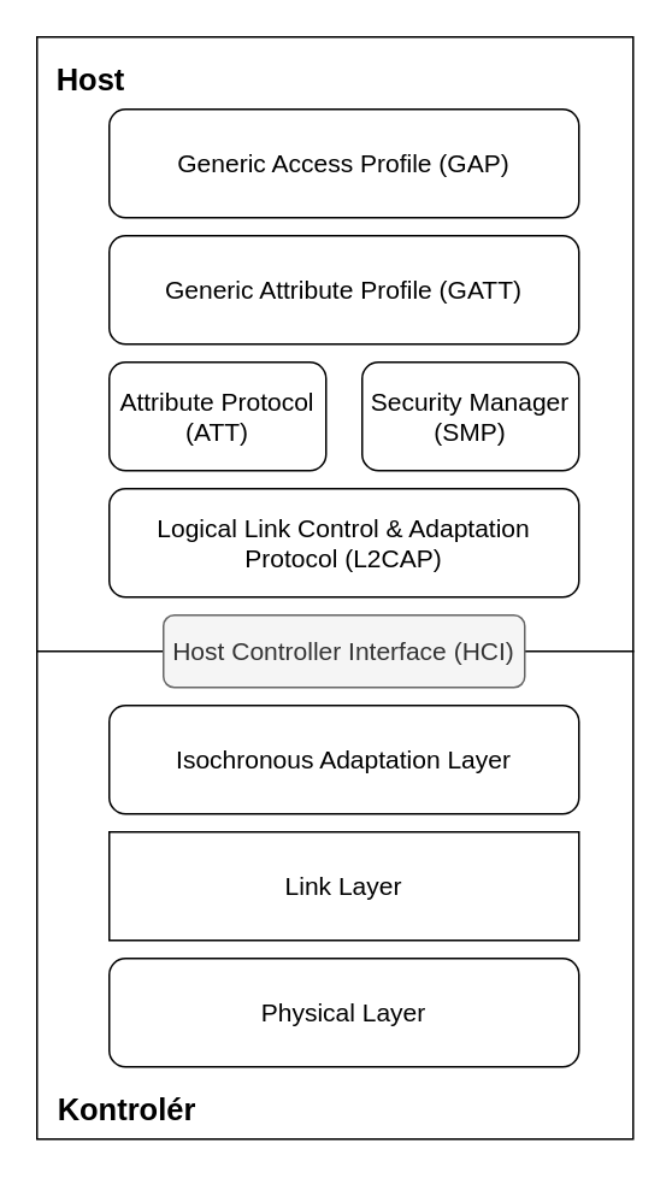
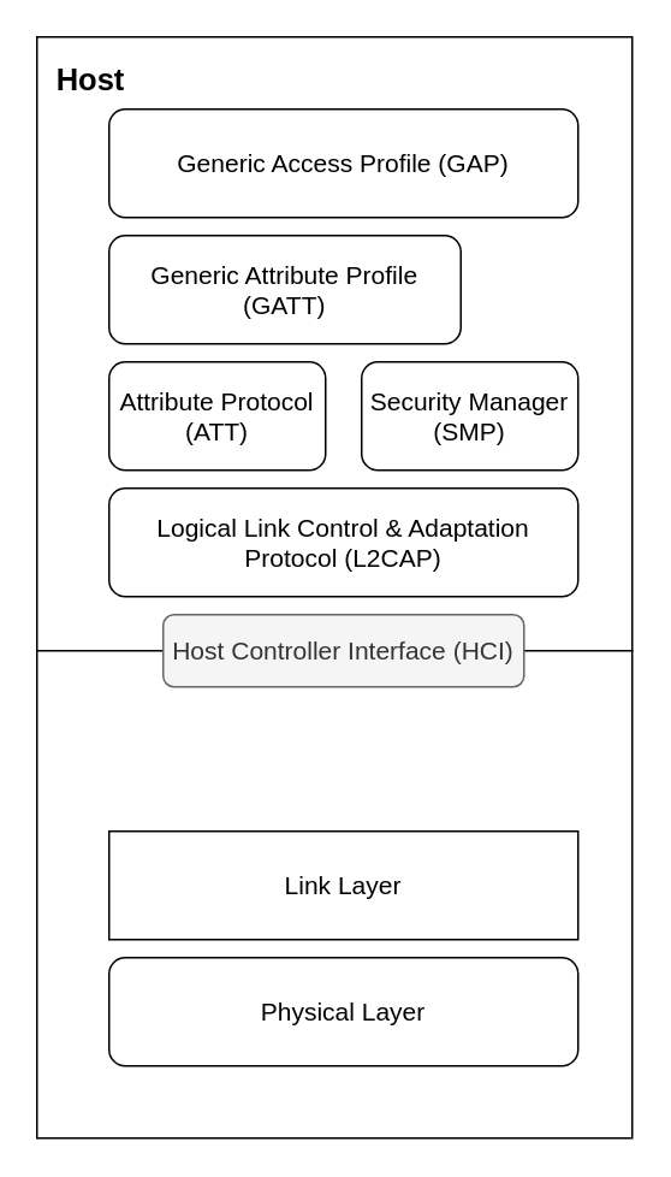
  <mxCell id="0" />
  <mxCell id="1" parent="0" />
  <mxCell id="2" value="" style="rounded=0;whiteSpace=wrap;html=1;" vertex="1" parent="1"><mxGeometry x="20" y="20" width="330" height="340" as="geometry" /></mxCell>
  <mxCell id="3" value="" style="rounded=0;whiteSpace=wrap;html=1;" vertex="1" parent="1"><mxGeometry x="20" y="360" width="330" height="270" as="geometry" /></mxCell>
  <mxCell id="4" value="&lt;font style=&quot;font-size: 14px;&quot;&gt;Generic Access Profile (GAP)&lt;/font&gt;" style="rounded=1;whiteSpace=wrap;html=1;" vertex="1" parent="1"><mxGeometry x="60" y="60" width="260" height="60" as="geometry" /></mxCell>
- <mxCell id="5" value="&lt;font style=&quot;font-size: 14px;&quot;&gt;Generic Attribute Profile (GATT)&lt;/font&gt;" style="rounded=1;whiteSpace=wrap;html=1;" vertex="1" parent="1"><mxGeometry x="60" y="130" width="260" height="60" as="geometry" /></mxCell>
+ <mxCell id="5" value="&lt;font style=&quot;font-size: 14px;&quot;&gt;Generic Attribute Profile (GATT)&lt;/font&gt;" style="rounded=1;whiteSpace=wrap;html=1;" vertex="1" parent="1"><mxGeometry x="60" y="130" width="195" height="60" as="geometry" /></mxCell>
  <mxCell id="6" value="&lt;font style=&quot;font-size: 14px;&quot;&gt;Attribute Protocol (ATT)&lt;/font&gt;" style="rounded=1;whiteSpace=wrap;html=1;" vertex="1" parent="1"><mxGeometry x="60" y="200" width="120" height="60" as="geometry" /></mxCell>
  <mxCell id="7" value="&lt;font style=&quot;font-size: 14px;&quot;&gt;Security Manager (SMP)&lt;/font&gt;" style="rounded=1;whiteSpace=wrap;html=1;" vertex="1" parent="1"><mxGeometry x="200" y="200" width="120" height="60" as="geometry" /></mxCell>
  <mxCell id="8" value="&lt;font style=&quot;font-size: 14px;&quot;&gt;Logical Link Control &amp;amp; Adaptation Protocol (L2CAP)&lt;br&gt;&lt;/font&gt;" style="rounded=1;whiteSpace=wrap;html=1;" vertex="1" parent="1"><mxGeometry x="60" y="270" width="260" height="60" as="geometry" /></mxCell>
- <mxCell id="9" value="&lt;font style=&quot;font-size: 14px;&quot;&gt;Isochronous Adaptation Layer&lt;br/&gt;&lt;/font&gt;" style="rounded=1;whiteSpace=wrap;html=1;" vertex="1" parent="1"><mxGeometry x="60" y="390" width="260" height="60" as="geometry" /></mxCell>
  <mxCell id="10" value="&lt;font style=&quot;font-size: 14px;&quot;&gt;Link Layer&lt;br&gt;&lt;/font&gt;" style="whiteSpace=wrap;html=1;rounded=0;" vertex="1" parent="1"><mxGeometry x="60" y="460" width="260" height="60" as="geometry" /></mxCell>
  <mxCell id="11" value="&lt;font style=&quot;font-size: 14px;&quot;&gt;Physical Layer&lt;br&gt;&lt;/font&gt;" style="rounded=1;whiteSpace=wrap;html=1;" vertex="1" parent="1"><mxGeometry x="60" y="530" width="260" height="60" as="geometry" /></mxCell>
  <mxCell id="12" value="&lt;font style=&quot;font-size: 17px;&quot;&gt;&lt;b&gt;Host&lt;/b&gt;&lt;/font&gt;" style="text;html=1;strokeColor=none;fillColor=none;align=center;verticalAlign=middle;whiteSpace=wrap;rounded=0;fontSize=14;" vertex="1" parent="1"><mxGeometry x="20" y="30" width="60" height="30" as="geometry" /></mxCell>
- <mxCell id="13" value="&lt;font style=&quot;font-size: 17px;&quot;&gt;&lt;b&gt;Kontrolér&lt;/b&gt;&lt;/font&gt;" style="text;html=1;strokeColor=none;fillColor=none;align=center;verticalAlign=middle;whiteSpace=wrap;rounded=0;fontSize=14;" vertex="1" parent="1"><mxGeometry x="40" y="600" width="60" height="30" as="geometry" /></mxCell>
  <mxCell id="14" value="Host Controller Interface (HCI)" style="rounded=1;whiteSpace=wrap;html=1;fontSize=14;fillColor=#f5f5f5;fontColor=#333333;strokeColor=#666666;" vertex="1" parent="1"><mxGeometry x="90" y="340" width="200" height="40" as="geometry" /></mxCell>
